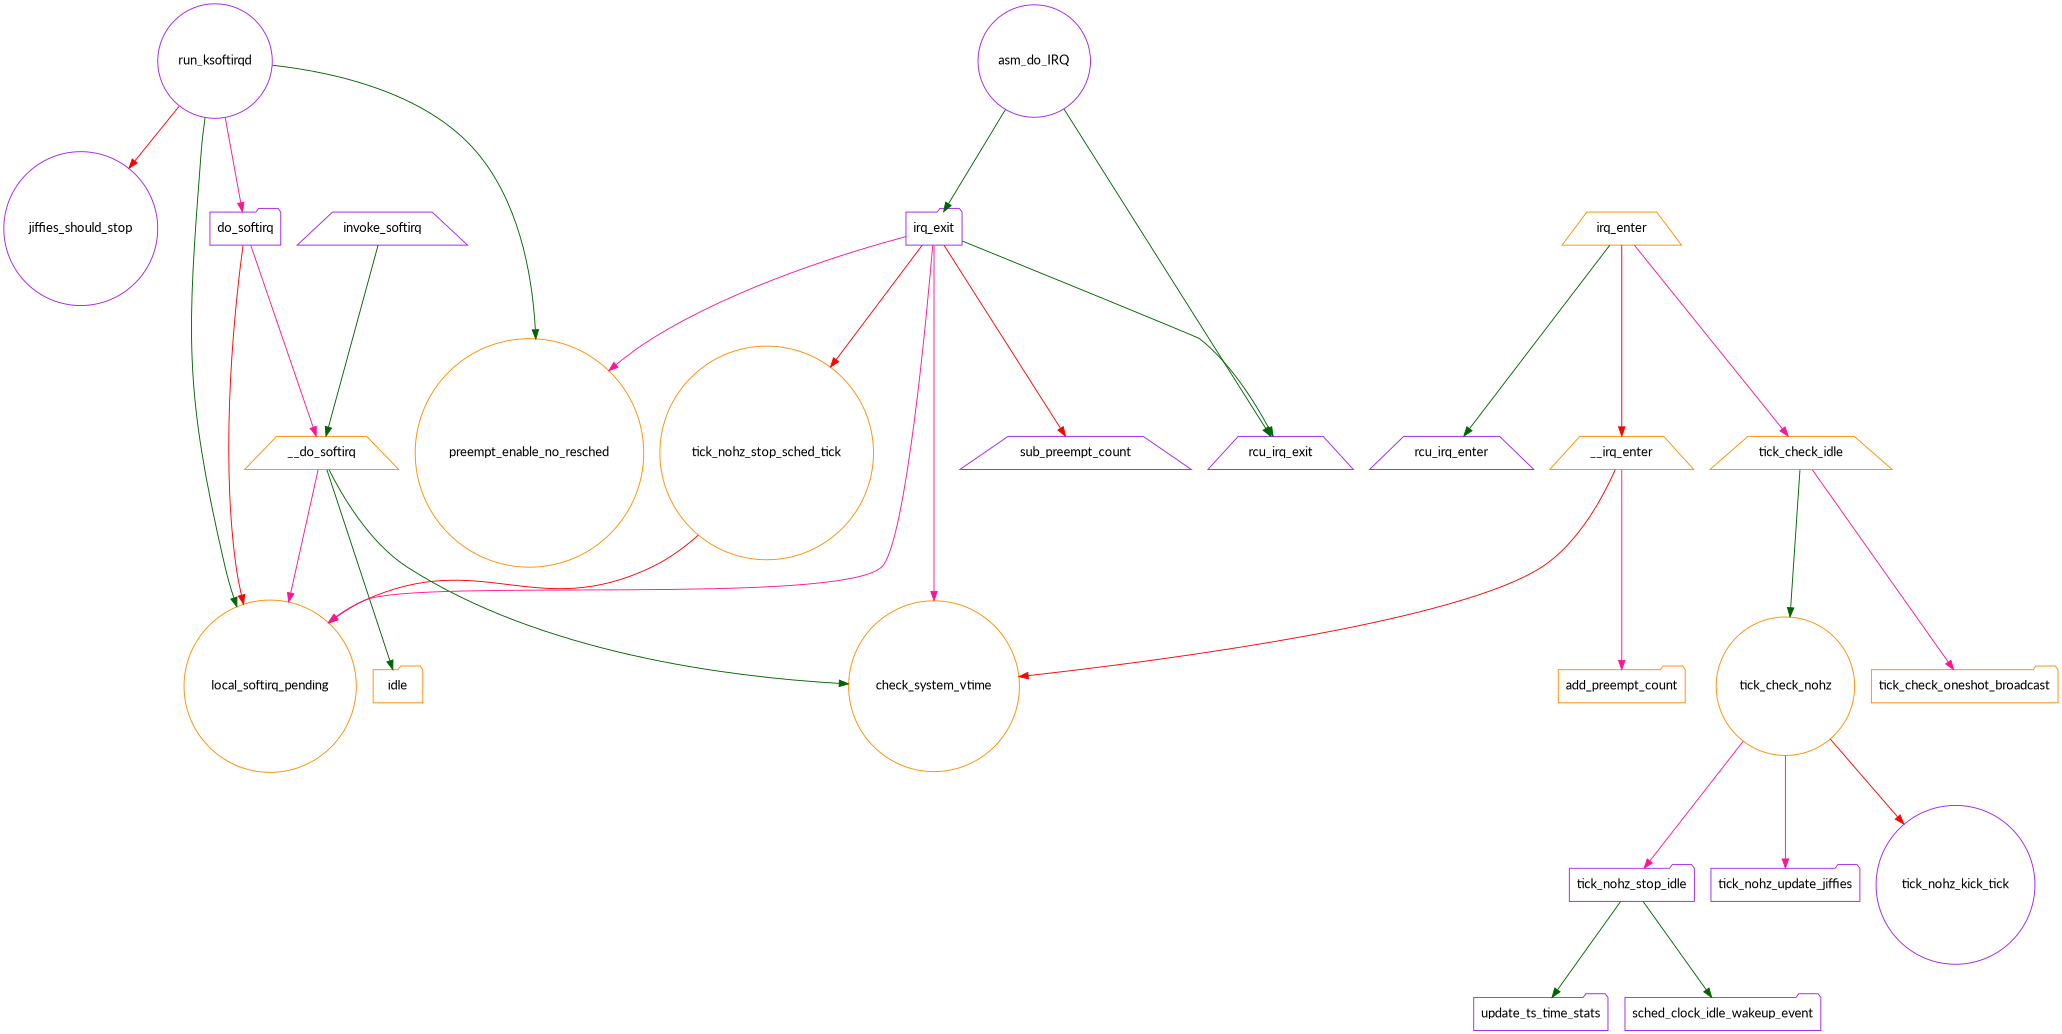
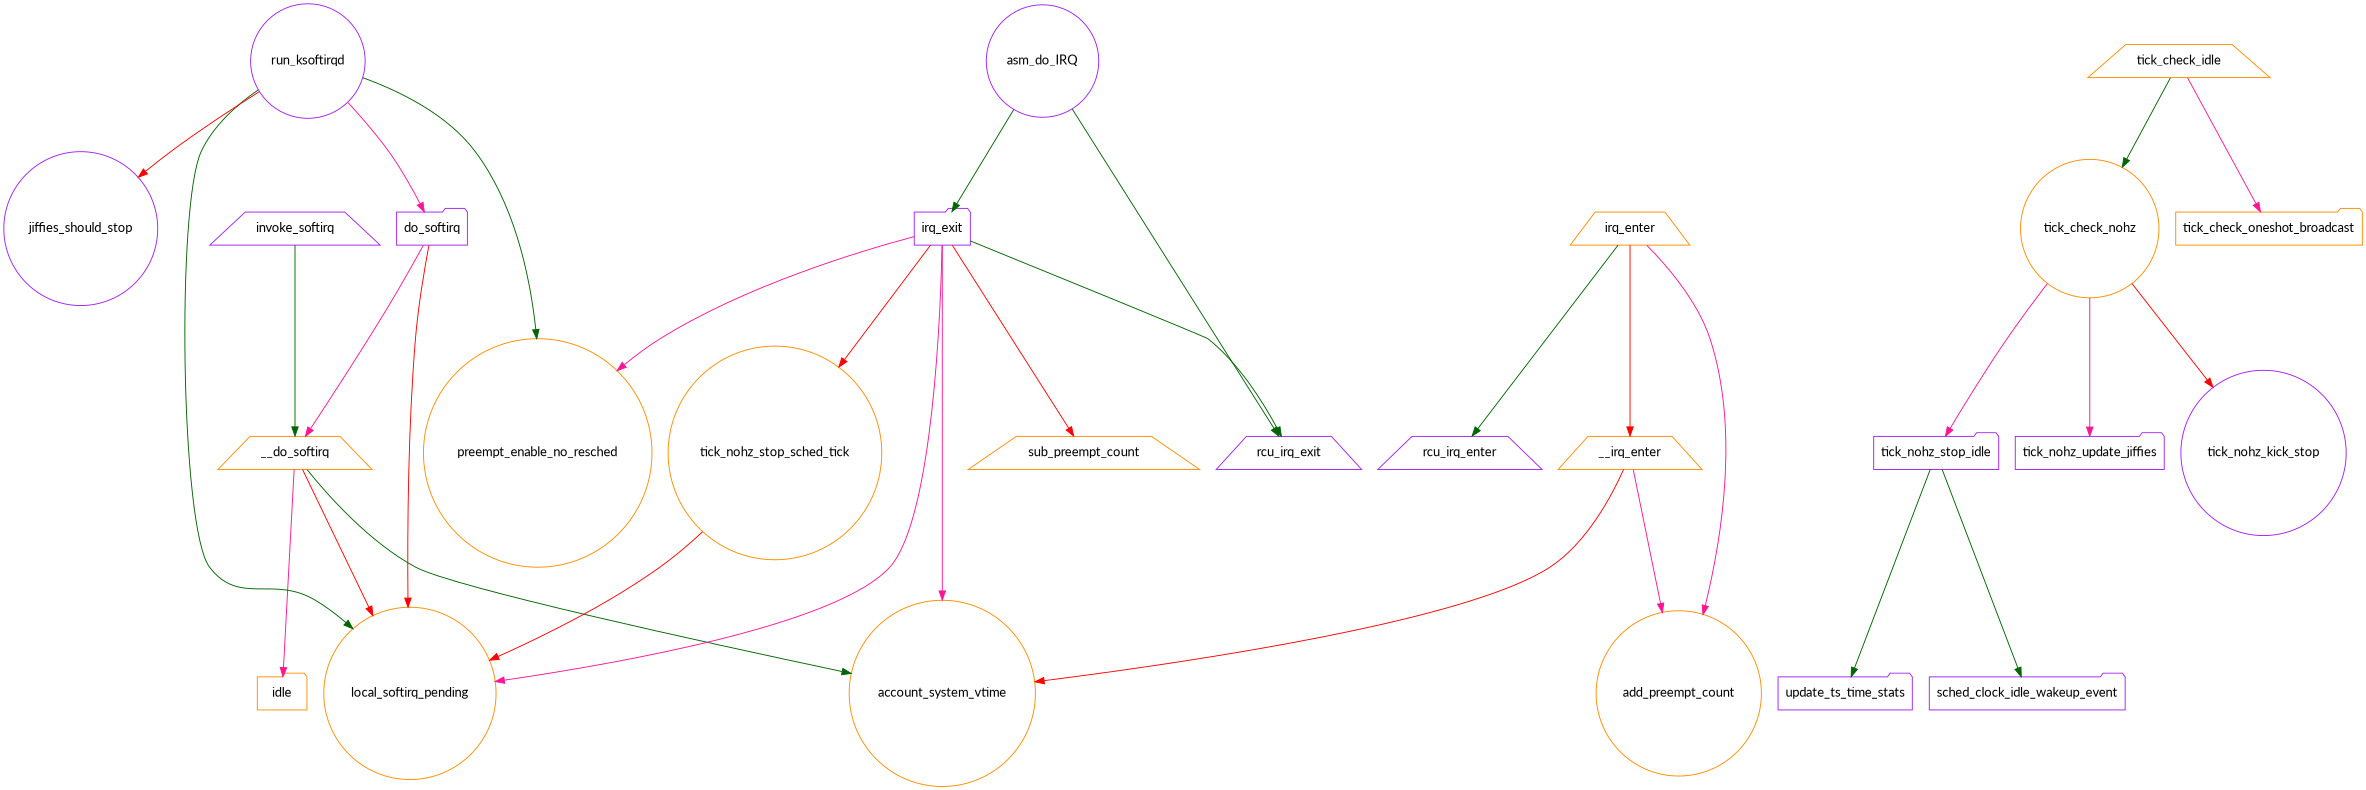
  digraph {
    fontname=Lato
    node [color=purple fontname=Lato shape=circle]
    edge [color=darkgreen fontname=Lato]
    do_softirq [shape=folder]
    __do_softirq [color=darkorange shape=trapezium]
    local_softirq_pending [color=darkorange]
-   account_system_vtime [color=darkorange label=check_system_vtime]
+   account_system_vtime [color=darkorange]
    n5 [color=darkorange label=idle shape=folder]
    __irq_enter [color=darkorange shape=trapezium]
-   add_preempt_count [color=darkorange shape=folder]
+   add_preempt_count [color=darkorange]
    tick_nohz_stop_idle [shape=folder]
    tick_check_nohz [color=darkorange]
    tick_nohz_update_jiffies [shape=folder]
-   tick_nohz_kick_tick
+   tick_nohz_kick_tick [label=tick_nohz_kick_stop]
    update_ts_time_stats [shape=folder]
    sched_clock_idle_wakeup_event [shape=folder]
    tick_check_idle [color=darkorange shape=trapezium]
    tick_check_oneshot_broadcast [color=darkorange shape=folder]
    irq_enter [color=darkorange shape=trapezium]
    rcu_irq_enter [shape=trapezium]
    run_ksoftirqd
    preempt_enable_no_resched [color=darkorange]
    n20 [label=jiffies_should_stop]
    invoke_softirq [shape=trapezium]
    tick_nohz_stop_sched_tick [color=darkorange]
    irq_exit [shape=folder]
-   sub_preempt_count [shape=trapezium]
+   sub_preempt_count [color=darkorange shape=trapezium]
    rcu_irq_exit [shape=trapezium]
    asm_do_IRQ
    do_softirq -> __do_softirq [color=deeppink]
    do_softirq -> local_softirq_pending [color=red]
-   __do_softirq -> local_softirq_pending [color=deeppink]
+   __do_softirq -> local_softirq_pending [color=red]
    __do_softirq -> account_system_vtime
-   __do_softirq -> n5
+   __do_softirq -> n5 [color=deeppink]
    __irq_enter -> account_system_vtime [color=red]
    __irq_enter -> add_preempt_count [color=deeppink]
    tick_nohz_stop_idle -> update_ts_time_stats
    tick_nohz_stop_idle -> sched_clock_idle_wakeup_event
    tick_check_nohz -> tick_nohz_stop_idle [color=deeppink]
    tick_check_nohz -> tick_nohz_update_jiffies [color=deeppink]
    tick_check_nohz -> tick_nohz_kick_tick [color=red]
    tick_check_idle -> tick_check_nohz
    tick_check_idle -> tick_check_oneshot_broadcast [color=deeppink]
    irq_enter -> __irq_enter [color=red]
-   irq_enter -> tick_check_idle [color=deeppink]
+   irq_enter -> add_preempt_count [color=deeppink]
    irq_enter -> rcu_irq_enter
    run_ksoftirqd -> do_softirq [color=deeppink]
    run_ksoftirqd -> local_softirq_pending
    run_ksoftirqd -> preempt_enable_no_resched
    run_ksoftirqd -> n20 [color=red]
    invoke_softirq -> __do_softirq
    tick_nohz_stop_sched_tick -> local_softirq_pending [color=red]
    irq_exit -> local_softirq_pending [color=deeppink]
    irq_exit -> account_system_vtime [color=deeppink]
    irq_exit -> preempt_enable_no_resched [color=deeppink]
    irq_exit -> tick_nohz_stop_sched_tick [color=red]
    irq_exit -> sub_preempt_count [color=red]
    irq_exit -> rcu_irq_exit
    asm_do_IRQ -> irq_exit
    asm_do_IRQ -> rcu_irq_exit
  }
